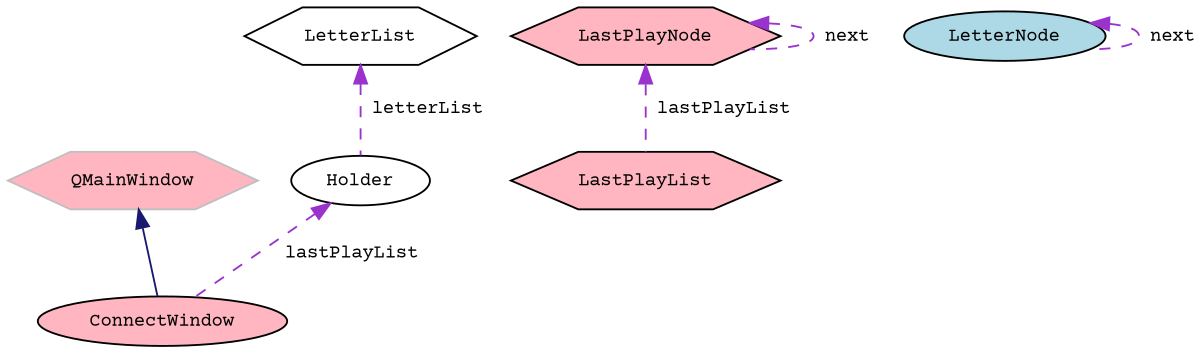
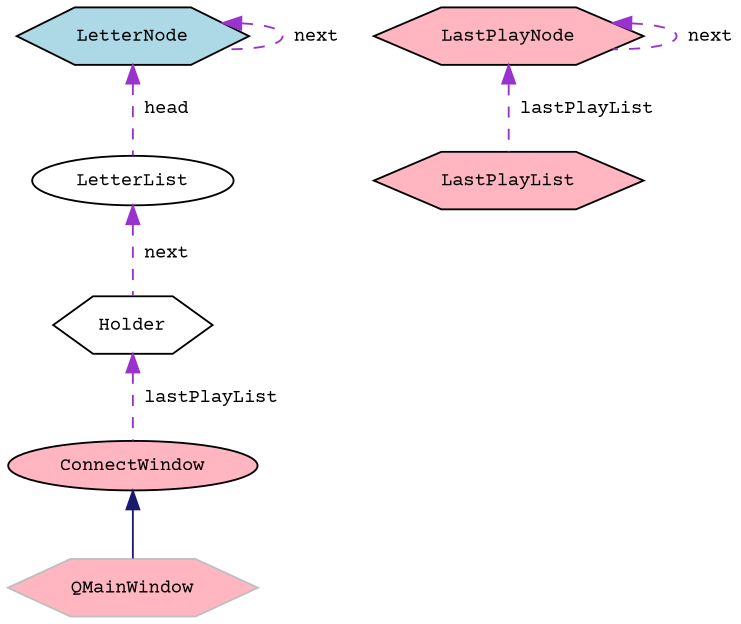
  digraph {
    fontname="Courier Prime"
    node [color=black fillcolor=lightpink fontname="Courier Prime" fontsize=10 shape=hexagon style=filled]
    edge [color=darkorchid3 dir=back fontname="Courier Prime" fontsize=10 labelfontname=Helvetica labelfontsize=10 style=dashed]
    n1 [fontcolor=black height=0.2 label=ConnectWindow shape=ellipse width=0.4]
    n2 [color=grey75 height=0.2 label=QMainWindow width=0.4]
-   n3 [fillcolor=white height=0.2 label=Holder shape=ellipse width=0.4]
+   n3 [fillcolor=white height=0.2 label=Holder width=0.4]
    n4 [height=0.2 label=LastPlayList width=0.4]
    n5 [height=0.2 label=LastPlayNode width=0.4]
-   n6 [fillcolor=white height=0.2 label=LetterList width=0.4]
-   n7 [fillcolor=lightblue height=0.2 label=LetterNode shape=ellipse width=0.4]
-   n2 -> n1 [color=midnightblue style=solid]
+   n6 [fillcolor=white height=0.2 label=LetterList shape=ellipse width=0.4]
+   n7 [fillcolor=lightblue height=0.2 label=LetterNode width=0.4]
+   n1 -> n2 [color=midnightblue style=solid]
    n3 -> n1 [label=" lastPlayList"]
    n5 -> n4 [label=" lastPlayList"]
    n5 -> n5 [label=" next"]
-   n6 -> n3 [label=" letterList"]
+   n6 -> n3 [label=" next"]
+   n7 -> n6 [label=" head"]
    n7 -> n7 [label=" next"]
  }
